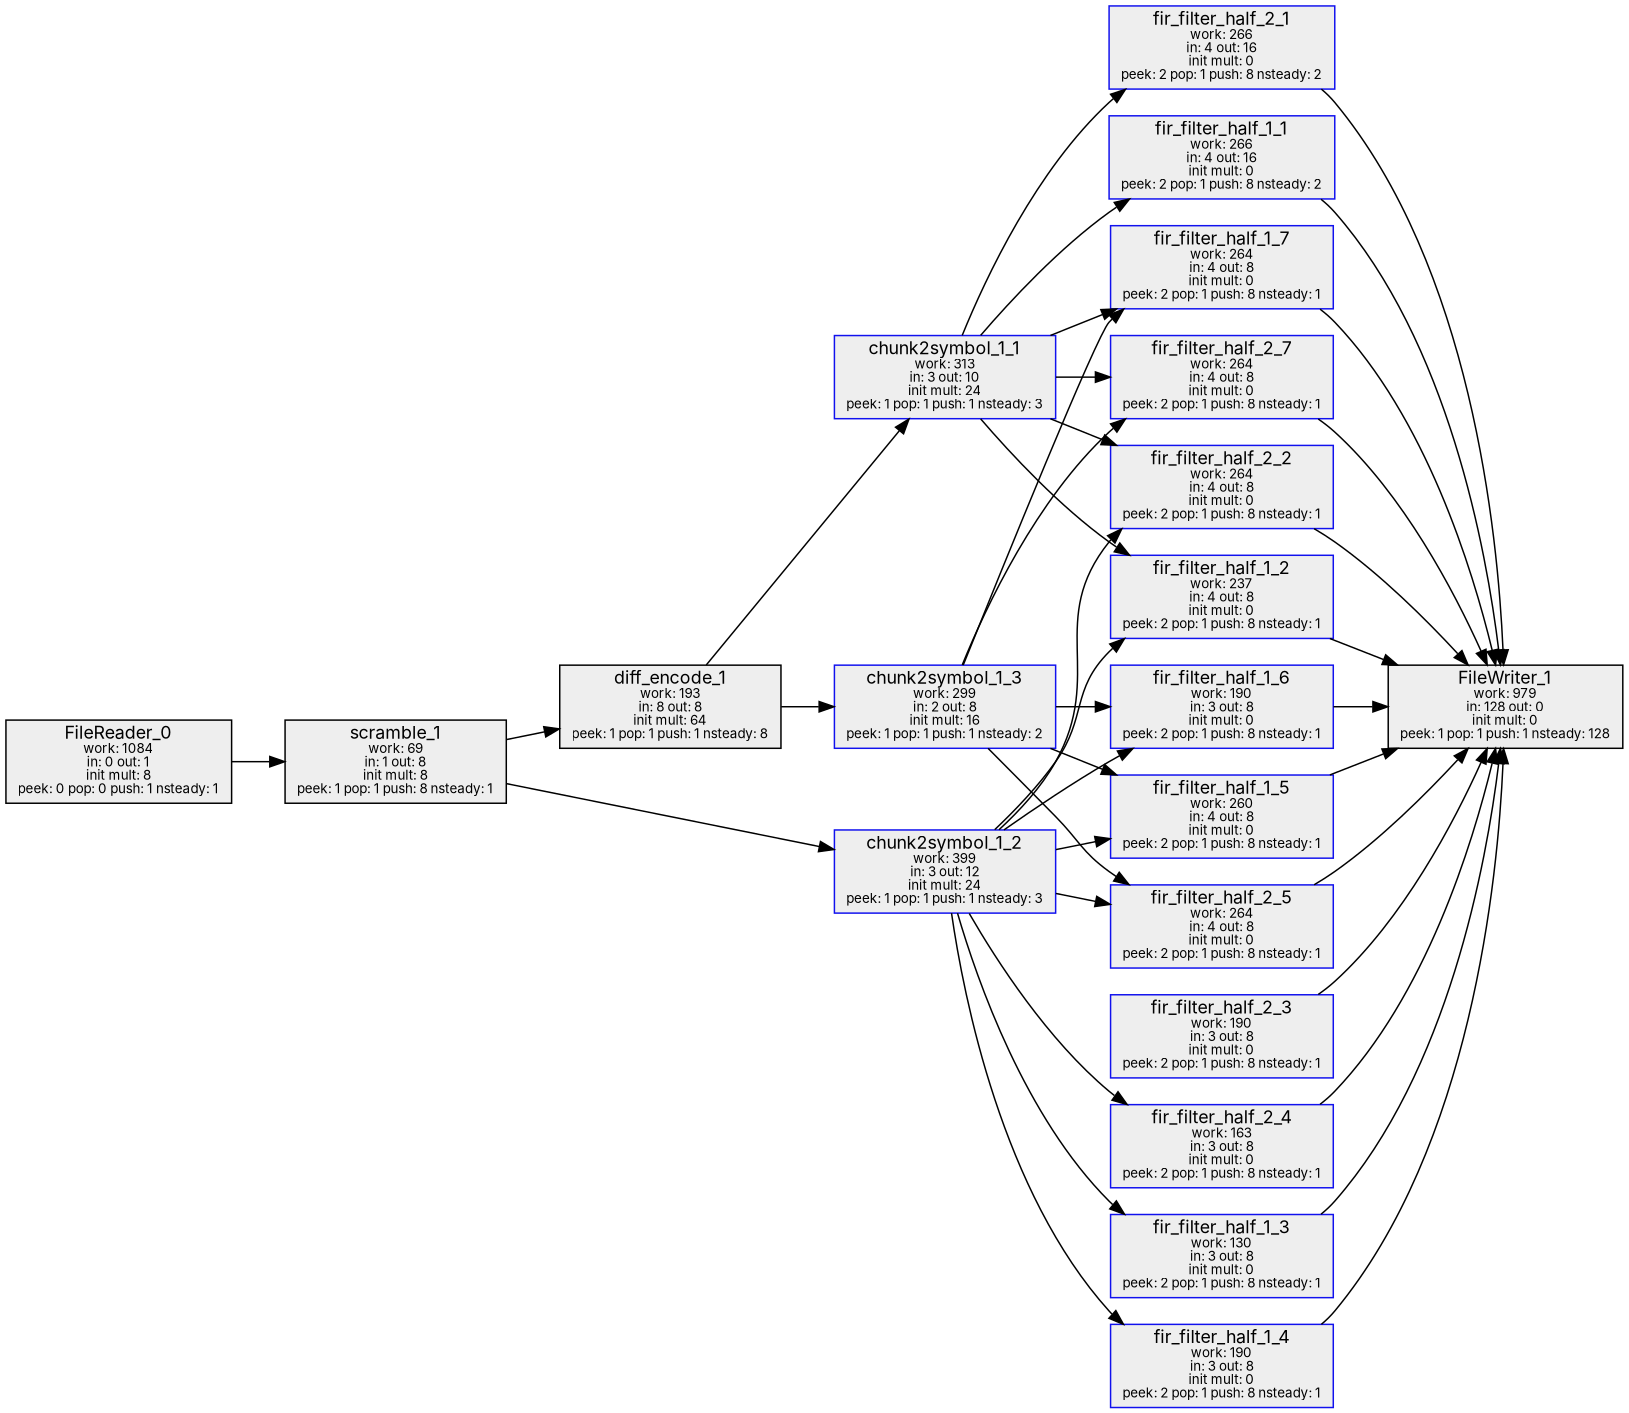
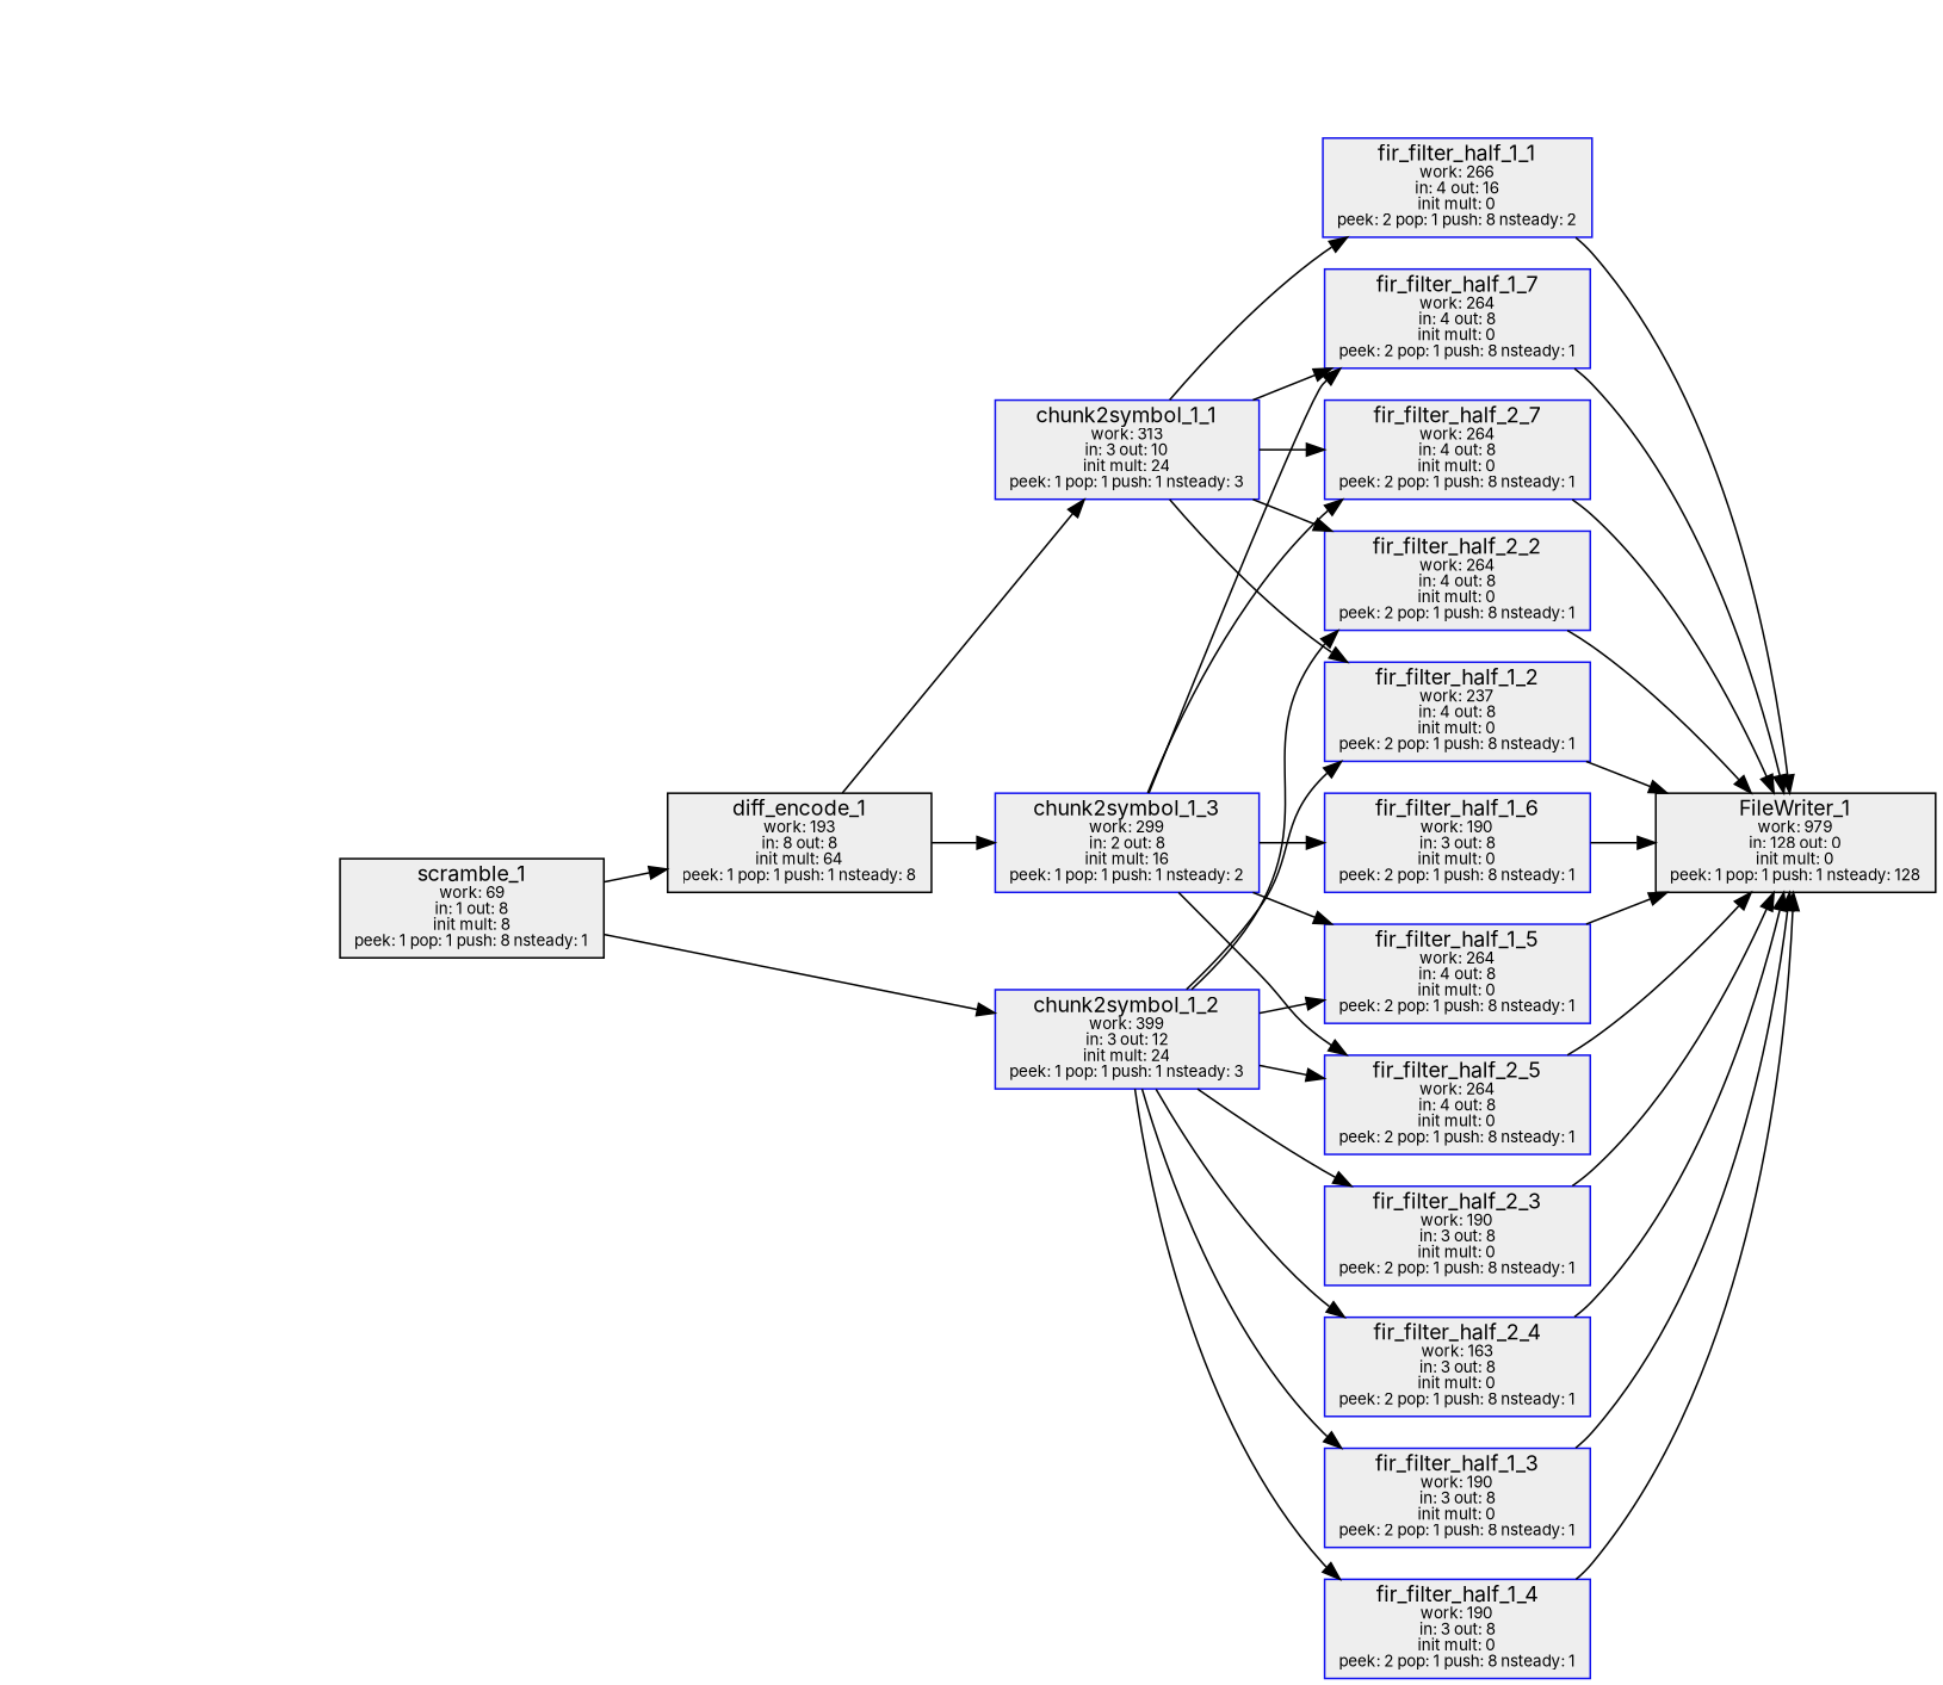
  digraph {
    fontname=Inter
    nodesep=0.25
    rankdir=LR
    ranksep=0.5
    node [fillcolor="#EEEEEE" fontname=Inter shape=box style=filled color="#1111EE"]
    edge [fontname=Inter fontsize=9]
-   n1 [label=<<FONT POINT-SIZE="12">FileReader_0</FONT><BR/><FONT POINT-SIZE="9">work: 1084</FONT><BR/><FONT POINT-SIZE="9">in: 0 out: 1</FONT><BR/><FONT POINT-SIZE="9">init mult: 8</FONT><BR/><FONT POINT-SIZE="9">peek: 0 pop: 0 push: 1 nsteady: 1</FONT>> color=""]
    n2 [label=<<FONT POINT-SIZE="12">scramble_1</FONT><BR/><FONT POINT-SIZE="9">work: 69</FONT><BR/><FONT POINT-SIZE="9">in: 1 out: 8</FONT><BR/><FONT POINT-SIZE="9">init mult: 8</FONT><BR/><FONT POINT-SIZE="9">peek: 1 pop: 1 push: 8 nsteady: 1</FONT>> color=""]
    n3 [label=<<FONT POINT-SIZE="12">diff_encode_1</FONT><BR/><FONT POINT-SIZE="9">work: 193</FONT><BR/><FONT POINT-SIZE="9">in: 8 out: 8</FONT><BR/><FONT POINT-SIZE="9">init mult: 64</FONT><BR/><FONT POINT-SIZE="9">peek: 1 pop: 1 push: 1 nsteady: 8</FONT>> color=""]
    n4 [label=<<FONT POINT-SIZE="12">chunk2symbol_1_2</FONT><BR/><FONT POINT-SIZE="9">work: 399</FONT><BR/><FONT POINT-SIZE="9">in: 3 out: 12</FONT><BR/><FONT POINT-SIZE="9">init mult: 24</FONT><BR/><FONT POINT-SIZE="9">peek: 1 pop: 1 push: 1 nsteady: 3</FONT>>]
    n5 [label=<<FONT POINT-SIZE="12">chunk2symbol_1_1</FONT><BR/><FONT POINT-SIZE="9">work: 313</FONT><BR/><FONT POINT-SIZE="9">in: 3 out: 10</FONT><BR/><FONT POINT-SIZE="9">init mult: 24</FONT><BR/><FONT POINT-SIZE="9">peek: 1 pop: 1 push: 1 nsteady: 3</FONT>>]
    n6 [label=<<FONT POINT-SIZE="12">chunk2symbol_1_3</FONT><BR/><FONT POINT-SIZE="9">work: 299</FONT><BR/><FONT POINT-SIZE="9">in: 2 out: 8</FONT><BR/><FONT POINT-SIZE="9">init mult: 16</FONT><BR/><FONT POINT-SIZE="9">peek: 1 pop: 1 push: 1 nsteady: 2</FONT>>]
    n7 [label=<<FONT POINT-SIZE="12">fir_filter_half_1_1</FONT><BR/><FONT POINT-SIZE="9">work: 266</FONT><BR/><FONT POINT-SIZE="9">in: 4 out: 16</FONT><BR/><FONT POINT-SIZE="9">init mult: 0</FONT><BR/><FONT POINT-SIZE="9">peek: 2 pop: 1 push: 8 nsteady: 2</FONT>>]
    n8 [label=<<FONT POINT-SIZE="12">fir_filter_half_1_2</FONT><BR/><FONT POINT-SIZE="9">work: 237</FONT><BR/><FONT POINT-SIZE="9">in: 4 out: 8</FONT><BR/><FONT POINT-SIZE="9">init mult: 0</FONT><BR/><FONT POINT-SIZE="9">peek: 2 pop: 1 push: 8 nsteady: 1</FONT>>]
    n9 [label=<<FONT POINT-SIZE="12">fir_filter_half_1_7</FONT><BR/><FONT POINT-SIZE="9">work: 264</FONT><BR/><FONT POINT-SIZE="9">in: 4 out: 8</FONT><BR/><FONT POINT-SIZE="9">init mult: 0</FONT><BR/><FONT POINT-SIZE="9">peek: 2 pop: 1 push: 8 nsteady: 1</FONT>>]
-   n10 [label=<<FONT POINT-SIZE="12">fir_filter_half_2_1</FONT><BR/><FONT POINT-SIZE="9">work: 266</FONT><BR/><FONT POINT-SIZE="9">in: 4 out: 16</FONT><BR/><FONT POINT-SIZE="9">init mult: 0</FONT><BR/><FONT POINT-SIZE="9">peek: 2 pop: 1 push: 8 nsteady: 2</FONT>>]
    n11 [label=<<FONT POINT-SIZE="12">fir_filter_half_2_2</FONT><BR/><FONT POINT-SIZE="9">work: 264</FONT><BR/><FONT POINT-SIZE="9">in: 4 out: 8</FONT><BR/><FONT POINT-SIZE="9">init mult: 0</FONT><BR/><FONT POINT-SIZE="9">peek: 2 pop: 1 push: 8 nsteady: 1</FONT>>]
    n12 [label=<<FONT POINT-SIZE="12">fir_filter_half_2_7</FONT><BR/><FONT POINT-SIZE="9">work: 264</FONT><BR/><FONT POINT-SIZE="9">in: 4 out: 8</FONT><BR/><FONT POINT-SIZE="9">init mult: 0</FONT><BR/><FONT POINT-SIZE="9">peek: 2 pop: 1 push: 8 nsteady: 1</FONT>>]
-   n13 [label=<<FONT POINT-SIZE="12">fir_filter_half_1_3</FONT><BR/><FONT POINT-SIZE="9">work: 130</FONT><BR/><FONT POINT-SIZE="9">in: 3 out: 8</FONT><BR/><FONT POINT-SIZE="9">init mult: 0</FONT><BR/><FONT POINT-SIZE="9">peek: 2 pop: 1 push: 8 nsteady: 1</FONT>>]
+   n13 [label=<<FONT POINT-SIZE="12">fir_filter_half_1_3</FONT><BR/><FONT POINT-SIZE="9">work: 190</FONT><BR/><FONT POINT-SIZE="9">in: 3 out: 8</FONT><BR/><FONT POINT-SIZE="9">init mult: 0</FONT><BR/><FONT POINT-SIZE="9">peek: 2 pop: 1 push: 8 nsteady: 1</FONT>>]
    n14 [label=<<FONT POINT-SIZE="12">fir_filter_half_1_4</FONT><BR/><FONT POINT-SIZE="9">work: 190</FONT><BR/><FONT POINT-SIZE="9">in: 3 out: 8</FONT><BR/><FONT POINT-SIZE="9">init mult: 0</FONT><BR/><FONT POINT-SIZE="9">peek: 2 pop: 1 push: 8 nsteady: 1</FONT>>]
-   n15 [label=<<FONT POINT-SIZE="12">fir_filter_half_1_5</FONT><BR/><FONT POINT-SIZE="9">work: 260</FONT><BR/><FONT POINT-SIZE="9">in: 4 out: 8</FONT><BR/><FONT POINT-SIZE="9">init mult: 0</FONT><BR/><FONT POINT-SIZE="9">peek: 2 pop: 1 push: 8 nsteady: 1</FONT>>]
+   n15 [label=<<FONT POINT-SIZE="12">fir_filter_half_1_5</FONT><BR/><FONT POINT-SIZE="9">work: 264</FONT><BR/><FONT POINT-SIZE="9">in: 4 out: 8</FONT><BR/><FONT POINT-SIZE="9">init mult: 0</FONT><BR/><FONT POINT-SIZE="9">peek: 2 pop: 1 push: 8 nsteady: 1</FONT>>]
    n16 [label=<<FONT POINT-SIZE="12">fir_filter_half_2_3</FONT><BR/><FONT POINT-SIZE="9">work: 190</FONT><BR/><FONT POINT-SIZE="9">in: 3 out: 8</FONT><BR/><FONT POINT-SIZE="9">init mult: 0</FONT><BR/><FONT POINT-SIZE="9">peek: 2 pop: 1 push: 8 nsteady: 1</FONT>>]
    n17 [label=<<FONT POINT-SIZE="12">fir_filter_half_2_4</FONT><BR/><FONT POINT-SIZE="9">work: 163</FONT><BR/><FONT POINT-SIZE="9">in: 3 out: 8</FONT><BR/><FONT POINT-SIZE="9">init mult: 0</FONT><BR/><FONT POINT-SIZE="9">peek: 2 pop: 1 push: 8 nsteady: 1</FONT>>]
    n18 [label=<<FONT POINT-SIZE="12">fir_filter_half_2_5</FONT><BR/><FONT POINT-SIZE="9">work: 264</FONT><BR/><FONT POINT-SIZE="9">in: 4 out: 8</FONT><BR/><FONT POINT-SIZE="9">init mult: 0</FONT><BR/><FONT POINT-SIZE="9">peek: 2 pop: 1 push: 8 nsteady: 1</FONT>>]
    n19 [label=<<FONT POINT-SIZE="12">fir_filter_half_1_6</FONT><BR/><FONT POINT-SIZE="9">work: 190</FONT><BR/><FONT POINT-SIZE="9">in: 3 out: 8</FONT><BR/><FONT POINT-SIZE="9">init mult: 0</FONT><BR/><FONT POINT-SIZE="9">peek: 2 pop: 1 push: 8 nsteady: 1</FONT>>]
    n20 [label=<<FONT POINT-SIZE="12">FileWriter_1</FONT><BR/><FONT POINT-SIZE="9">work: 979</FONT><BR/><FONT POINT-SIZE="9">in: 128 out: 0</FONT><BR/><FONT POINT-SIZE="9">init mult: 0</FONT><BR/><FONT POINT-SIZE="9">peek: 1 pop: 1 push: 1 nsteady: 128</FONT>> color=""]
-   n1 -> n2
    n2 -> n3
    n2 -> n4
    n3 -> n5
    n3 -> n6
    n4 -> n8
    n4 -> n11
    n4 -> n13
    n4 -> n14
    n4 -> n15
-   n4 -> n19
+   n4 -> n16
    n4 -> n17
    n4 -> n18
    n5 -> n7
    n5 -> n8
    n5 -> n9
-   n5 -> n10
    n5 -> n11
    n5 -> n12
    n6 -> n9
    n6 -> n12
    n6 -> n15
    n6 -> n18
    n6 -> n19
    n7 -> n20
    n8 -> n20
    n9 -> n20
-   n10 -> n20
    n11 -> n20
    n12 -> n20
    n13 -> n20
    n14 -> n20
    n15 -> n20
    n16 -> n20
    n17 -> n20
    n18 -> n20
    n19 -> n20
  }
